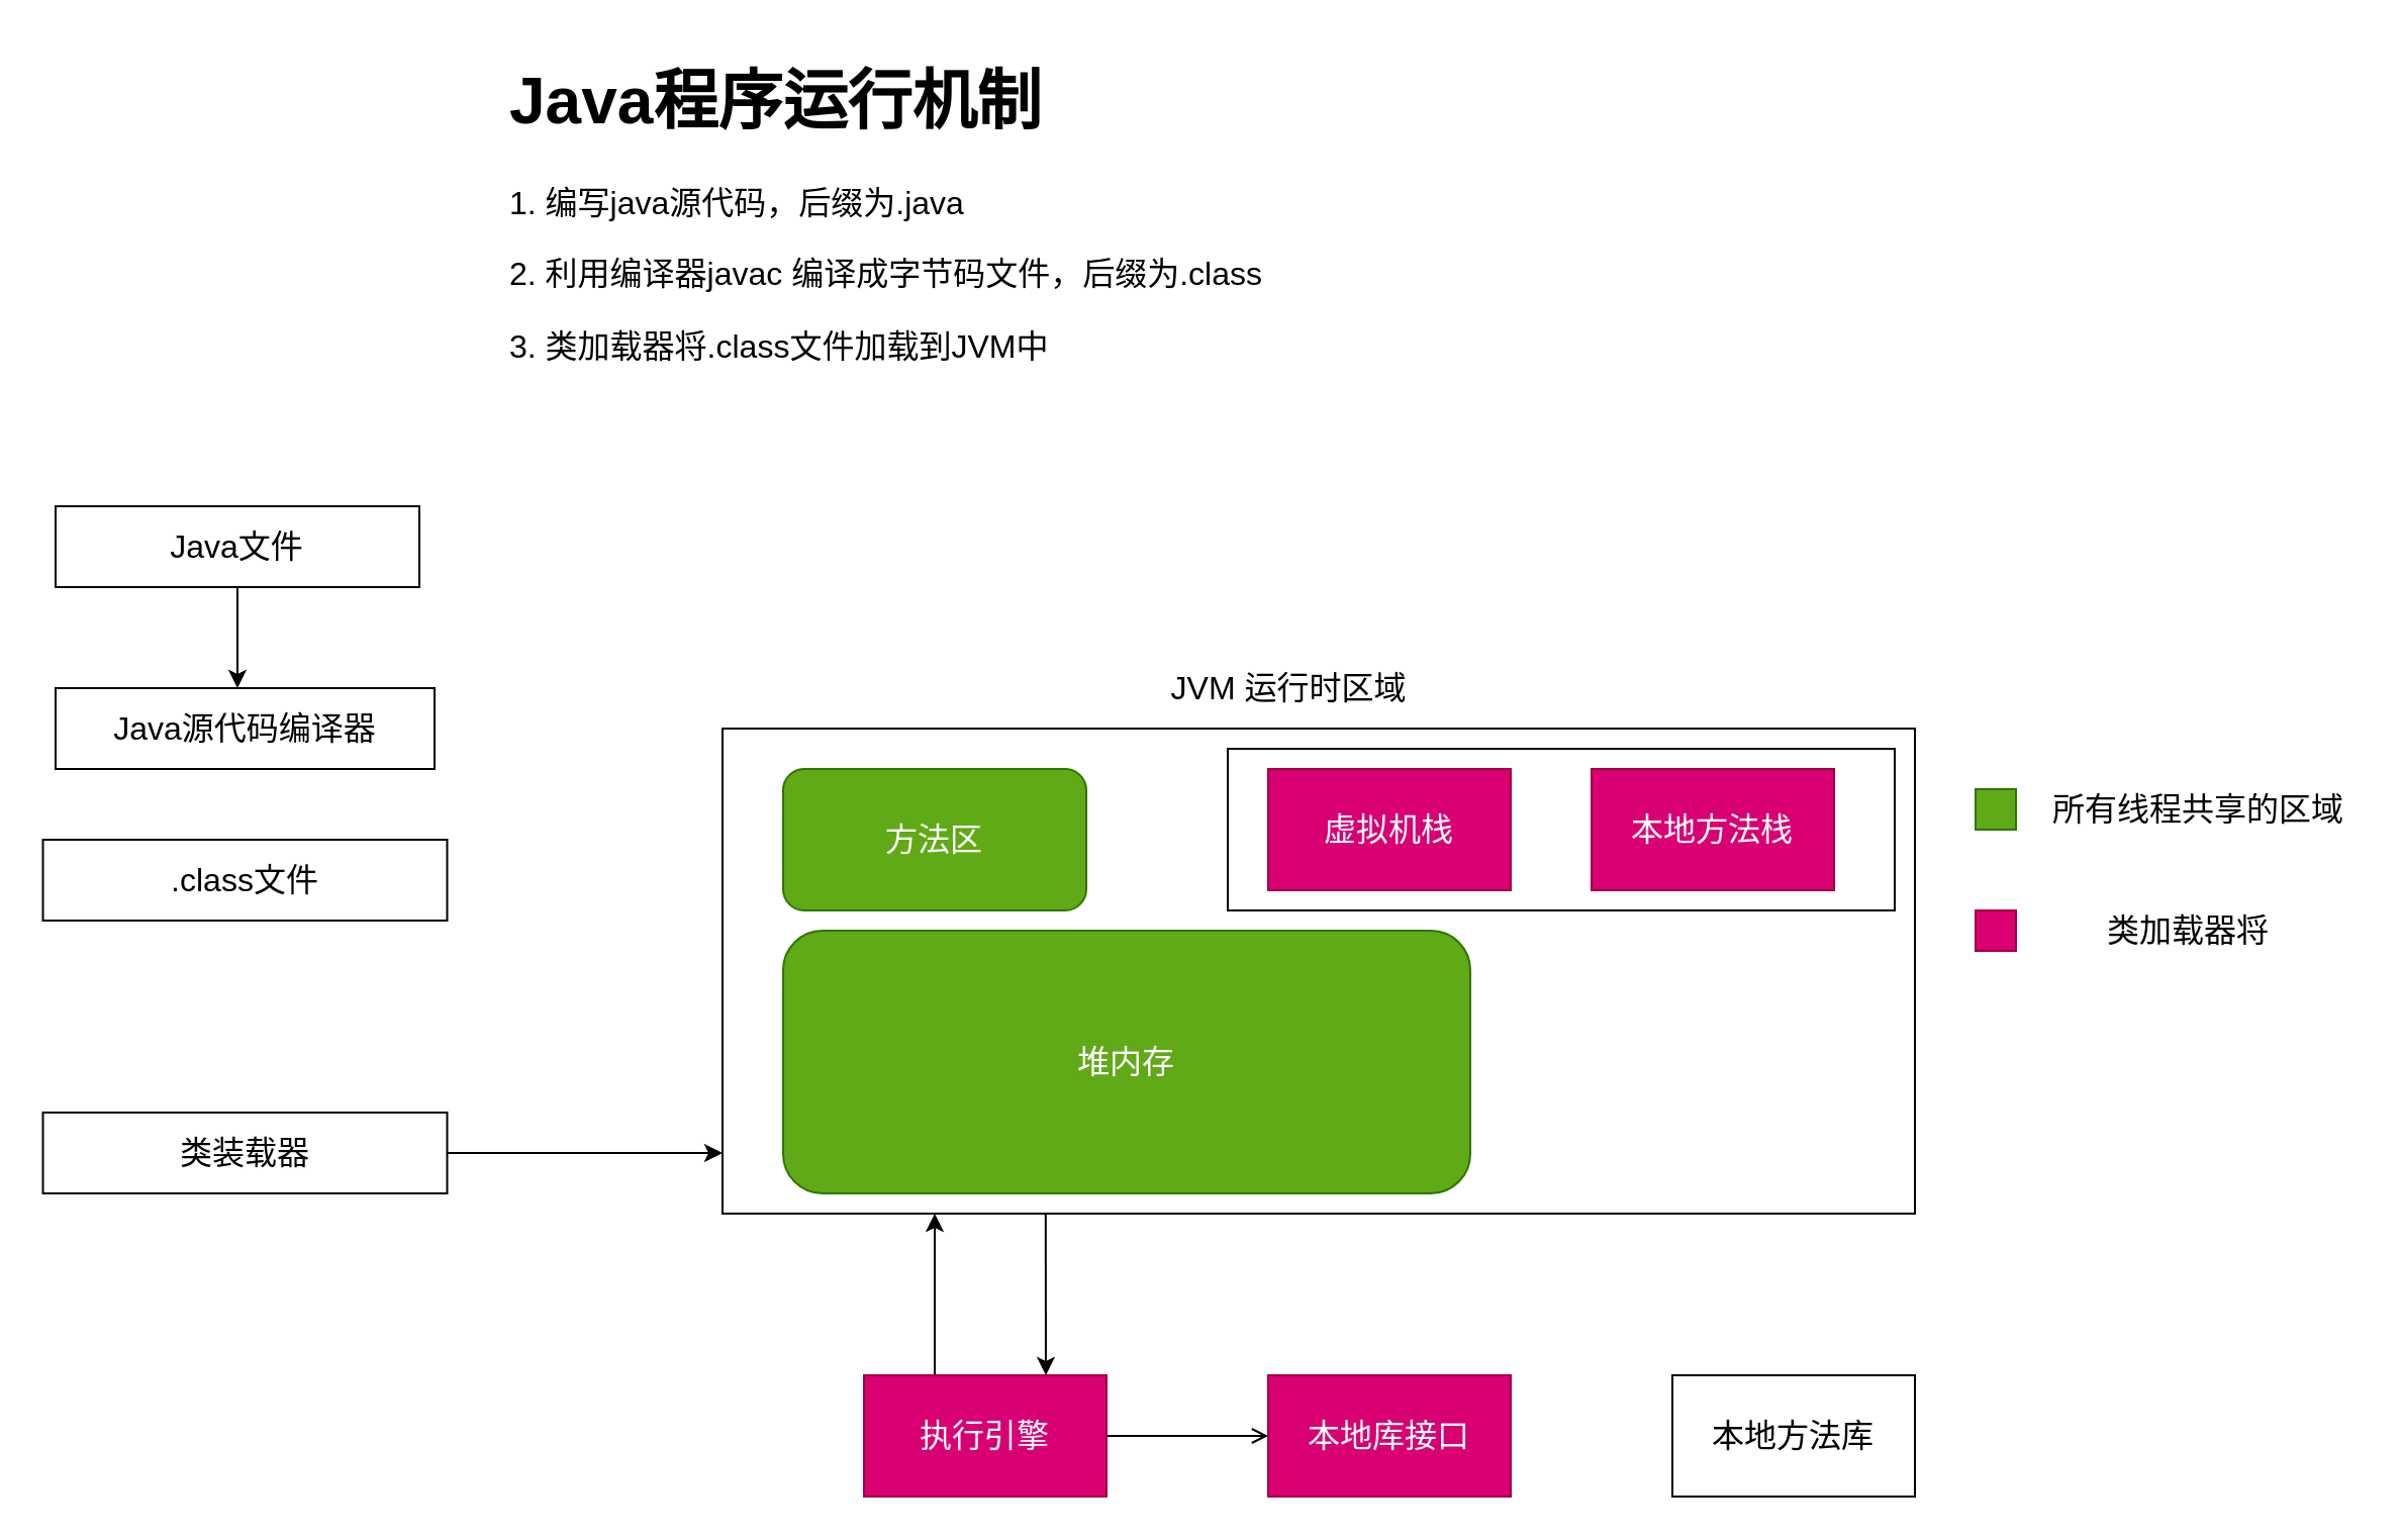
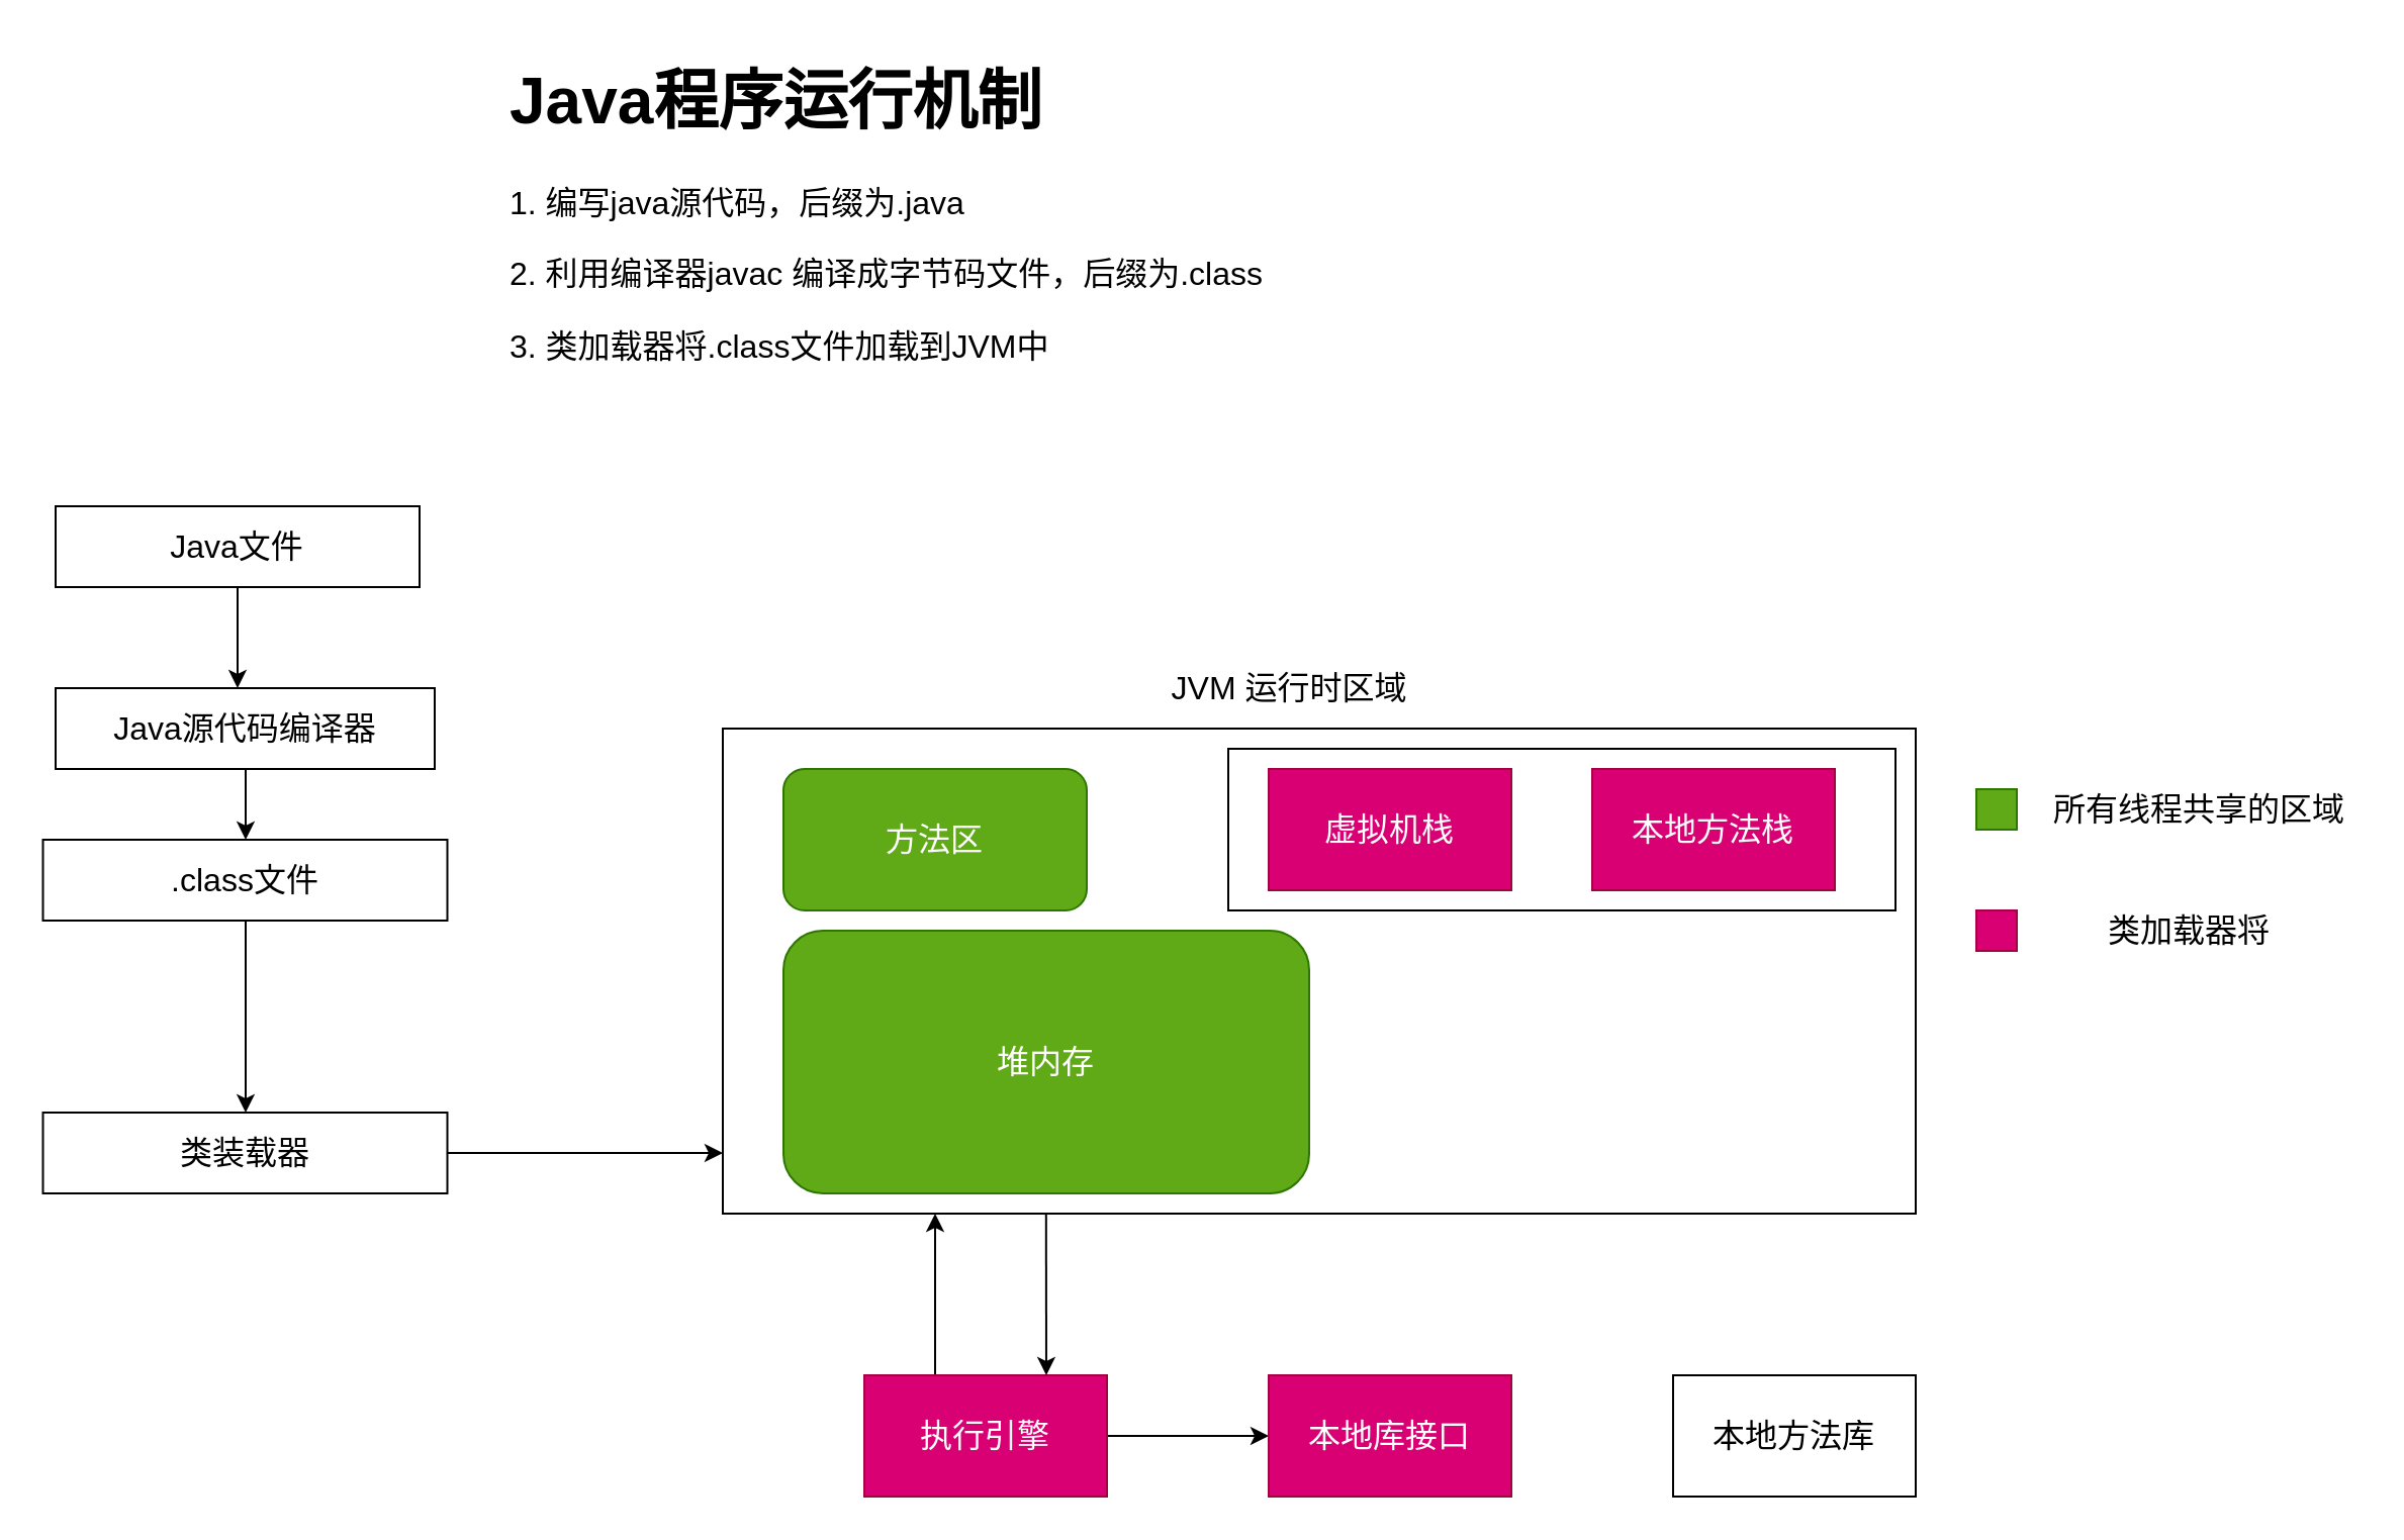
  <mxCell id="0" />
  <mxCell id="1" parent="0" />
  <mxCell id="2" value="" style="rounded=0;whiteSpace=wrap;html=1;" vertex="1" parent="1"><mxGeometry x="357" y="360" width="590" height="240" as="geometry" /></mxCell>
  <mxCell id="3" value="方法区" style="rounded=1;whiteSpace=wrap;html=1;fontSize=16;fillColor=#60a917;fontColor=#ffffff;strokeColor=#2D7600;" vertex="1" parent="1"><mxGeometry x="387" y="380" width="150" height="70" as="geometry" /></mxCell>
  <mxCell id="4" value="JVM 运行时区域" style="text;html=1;align=center;verticalAlign=middle;resizable=0;points=[];autosize=1;strokeColor=none;fillColor=none;fontSize=16;" vertex="1" parent="1"><mxGeometry x="572" width="130" height="20" as="geometry" y="330" /></mxCell>
  <mxCell id="5" value="" style="rounded=0;whiteSpace=wrap;html=1;fontSize=16;" vertex="1" parent="1"><mxGeometry x="607" y="370" width="330" height="80" as="geometry" /></mxCell>
  <mxCell id="6" value="虚拟机栈" style="rounded=0;whiteSpace=wrap;html=1;fontSize=16;fillColor=#d80073;fontColor=#ffffff;strokeColor=#A50040;" vertex="1" parent="1"><mxGeometry x="627" y="380" width="120" height="60" as="geometry" /></mxCell>
  <mxCell id="7" value="本地方法栈" style="rounded=0;whiteSpace=wrap;html=1;fontSize=16;fillColor=#d80073;fontColor=#ffffff;strokeColor=#A50040;" vertex="1" parent="1"><mxGeometry x="787" y="380" width="120" height="60" as="geometry" /></mxCell>
- <mxCell id="8" value="堆内存" style="rounded=1;whiteSpace=wrap;html=1;fontSize=16;fillColor=#60a917;fontColor=#ffffff;strokeColor=#2D7600;" vertex="1" parent="1"><mxGeometry x="387" y="460" width="340" height="130" as="geometry" /></mxCell>
+ <mxCell id="8" value="堆内存" style="rounded=1;whiteSpace=wrap;html=1;fontSize=16;fillColor=#60a917;fontColor=#ffffff;strokeColor=#2D7600;" vertex="1" parent="1"><mxGeometry x="387" y="460" width="260" height="130" as="geometry" /></mxCell>
  <mxCell id="9" style="edgeStyle=elbowEdgeStyle;html=1;entryX=0.178;entryY=1;entryDx=0;entryDy=0;entryPerimeter=0;fontSize=16;" edge="1" parent="1" source="11" target="2"><mxGeometry relative="1" as="geometry" /></mxCell>
- <mxCell id="10" value="" style="edgeStyle=elbowEdgeStyle;html=1;fontSize=16;endArrow=open;" edge="1" parent="1" source="11" target="13"><mxGeometry relative="1" as="geometry" /></mxCell>
+ <mxCell id="10" value="" style="edgeStyle=elbowEdgeStyle;html=1;fontSize=16;" edge="1" parent="1" source="11" target="13"><mxGeometry relative="1" as="geometry" /></mxCell>
  <mxCell id="11" value="执行引擎" style="rounded=0;whiteSpace=wrap;html=1;fontSize=16;fillColor=#d80073;fontColor=#ffffff;strokeColor=#A50040;" vertex="1" parent="1"><mxGeometry x="427" y="680" width="120" height="60" as="geometry" /></mxCell>
  <mxCell id="12" value="" style="endArrow=classic;html=1;fontSize=16;entryX=0.75;entryY=0;entryDx=0;entryDy=0;exitX=0.271;exitY=1;exitDx=0;exitDy=0;exitPerimeter=0;" edge="1" parent="1" source="2" target="11"><mxGeometry width="50" height="50" relative="1" as="geometry"><mxPoint x="667" y="660" as="sourcePoint" /><mxPoint x="717" y="610" as="targetPoint" /></mxGeometry></mxCell>
  <mxCell id="13" value="本地库接口" style="whiteSpace=wrap;html=1;fontSize=16;rounded=0;fillColor=#d80073;fontColor=#ffffff;strokeColor=#A50040;" vertex="1" parent="1"><mxGeometry x="627" y="680" width="120" height="60" as="geometry" /></mxCell>
  <mxCell id="14" value="本地方法库" style="whiteSpace=wrap;html=1;fontSize=16;rounded=0;" vertex="1" parent="1"><mxGeometry x="827" y="680" width="120" height="60" as="geometry" /></mxCell>
  <mxCell id="15" value="" style="rounded=0;whiteSpace=wrap;html=1;fontSize=16;fillColor=#60a917;fontColor=#ffffff;strokeColor=#2D7600;" vertex="1" parent="1"><mxGeometry x="977" y="390" width="20" height="20" as="geometry" /></mxCell>
  <mxCell id="16" value="" style="rounded=0;whiteSpace=wrap;html=1;fontSize=16;fillColor=#d80073;fontColor=#ffffff;strokeColor=#A50040;" vertex="1" parent="1"><mxGeometry x="977" y="450" width="20" height="20" as="geometry" /></mxCell>
  <mxCell id="17" value="所有线程共享的区域" style="text;html=1;align=center;verticalAlign=middle;resizable=0;points=[];autosize=1;strokeColor=none;fillColor=none;fontSize=16;" vertex="1" parent="1"><mxGeometry x="1007" y="390" width="160" height="20" as="geometry" /></mxCell>
  <mxCell id="18" value="类加载器将" style="text;html=1;align=center;verticalAlign=middle;resizable=0;points=[];autosize=1;strokeColor=none;fillColor=none;fontSize=16;" vertex="1" parent="1"><mxGeometry x="1017" y="450" width="130" height="20" as="geometry" /></mxCell>
  <mxCell id="19" value="" style="edgeStyle=elbowEdgeStyle;html=1;fontSize=16;" edge="1" parent="1" source="20" target="22"><mxGeometry relative="1" as="geometry" /></mxCell>
  <mxCell id="20" value="Java文件" style="rounded=0;whiteSpace=wrap;html=1;fontSize=16;" vertex="1" parent="1"><mxGeometry x="27" y="250" width="180" height="40" as="geometry" /></mxCell>
+ <mxCell id="21" value="" style="edgeStyle=elbowEdgeStyle;html=1;fontSize=16;" edge="1" parent="1" source="22" target="24"><mxGeometry relative="1" as="geometry" /></mxCell>
  <mxCell id="22" value="Java源代码编译器" style="whiteSpace=wrap;html=1;fontSize=16;rounded=0;" vertex="1" parent="1"><mxGeometry x="27" y="340" width="187.5" height="40" as="geometry" /></mxCell>
+ <mxCell id="23" value="" style="edgeStyle=elbowEdgeStyle;html=1;fontSize=16;" edge="1" parent="1" source="24" target="26"><mxGeometry relative="1" as="geometry" /></mxCell>
  <mxCell id="24" value=".class文件" style="whiteSpace=wrap;html=1;fontSize=16;rounded=0;" vertex="1" parent="1"><mxGeometry x="20.75" y="415" width="200" height="40" as="geometry" /></mxCell>
  <mxCell id="25" style="edgeStyle=elbowEdgeStyle;html=1;entryX=0;entryY=0.875;entryDx=0;entryDy=0;entryPerimeter=0;fontSize=16;" edge="1" parent="1" source="26" target="2"><mxGeometry relative="1" as="geometry" /></mxCell>
  <mxCell id="26" value="类装载器" style="whiteSpace=wrap;html=1;fontSize=16;rounded=0;" vertex="1" parent="1"><mxGeometry x="20.75" y="550" width="200" height="40" as="geometry" /></mxCell>
  <mxCell id="27" value="&lt;h1&gt;Java程序运行机制&lt;/h1&gt;&lt;p&gt;1. 编写java源代码，后缀为.java&lt;/p&gt;&lt;p&gt;2. 利用编译器javac 编译成字节码文件，后缀为.class&lt;/p&gt;&lt;p&gt;3. 类加载器将.class文件加载到JVM中&lt;/p&gt;" style="text;html=1;strokeColor=none;fillColor=none;spacing=5;spacingTop=-20;whiteSpace=wrap;overflow=hidden;rounded=0;fontSize=16;" vertex="1" parent="1"><mxGeometry y="20" width="510" height="230" as="geometry" x="247" /></mxCell>
